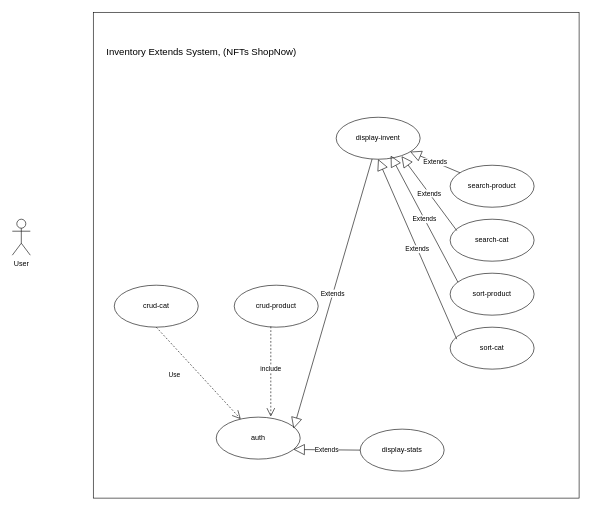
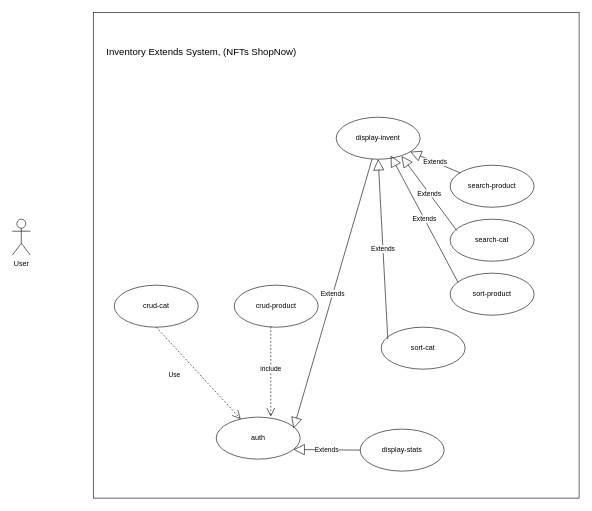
  <mxCell id="0" />
  <mxCell id="1" parent="0" />
  <mxCell id="2" value="" style="whiteSpace=wrap;html=1;aspect=fixed;" parent="1" vertex="1"><mxGeometry x="155" y="20" width="810" height="810" as="geometry" /></mxCell>
  <mxCell id="3" value="Inventory Extends System, (NFTs ShopNow)" style="text;html=1;resizable=0;autosize=1;align=center;verticalAlign=middle;points=[];fillColor=none;strokeColor=none;rounded=0;fontSize=16;" parent="1" vertex="1"><mxGeometry x="150" y="75" width="370" height="20" as="geometry" /></mxCell>
  <mxCell id="4" value="User" style="shape=umlActor;verticalLabelPosition=bottom;verticalAlign=top;html=1;outlineConnect=0;" parent="1" vertex="1"><mxGeometry x="20" y="365" width="30" height="60" as="geometry" /></mxCell>
  <mxCell id="5" value="crud-product" style="ellipse;whiteSpace=wrap;html=1;" parent="1" vertex="1"><mxGeometry x="390" y="475" width="140" height="70" as="geometry" /></mxCell>
  <mxCell id="6" value="auth" style="ellipse;whiteSpace=wrap;html=1;" parent="1" vertex="1"><mxGeometry x="360" y="695" width="140" height="70" as="geometry" /></mxCell>
  <mxCell id="7" value="search-cat" style="ellipse;whiteSpace=wrap;html=1;" parent="1" vertex="1"><mxGeometry x="750" y="365" width="140" height="70" as="geometry" /></mxCell>
  <mxCell id="8" value="search-product" style="ellipse;whiteSpace=wrap;html=1;" parent="1" vertex="1"><mxGeometry x="750" y="275" width="140" height="70" as="geometry" /></mxCell>
  <mxCell id="9" value="crud-cat" style="ellipse;whiteSpace=wrap;html=1;" parent="1" vertex="1"><mxGeometry x="190" y="475" width="140" height="70" as="geometry" /></mxCell>
  <mxCell id="10" value="sort-product" style="ellipse;whiteSpace=wrap;html=1;" parent="1" vertex="1"><mxGeometry x="750" y="455" width="140" height="70" as="geometry" /></mxCell>
- <mxCell id="11" value="sort-cat" style="ellipse;whiteSpace=wrap;html=1;" parent="1" vertex="1"><mxGeometry x="750" y="545" width="140" height="70" as="geometry" /></mxCell>
+ <mxCell id="11" value="sort-cat" style="ellipse;whiteSpace=wrap;html=1;" parent="1" vertex="1"><mxGeometry x="635" y="545" width="140" height="70" as="geometry" /></mxCell>
  <mxCell id="12" value="display-invent" style="ellipse;whiteSpace=wrap;html=1;" parent="1" vertex="1"><mxGeometry x="560" y="195" width="140" height="70" as="geometry" /></mxCell>
  <mxCell id="13" value="Extends" style="endArrow=block;endSize=16;endFill=0;html=1;rounded=0;" parent="1" source="8" target="12" edge="1"><mxGeometry width="160" relative="1" as="geometry"><mxPoint x="730" y="305" as="sourcePoint" /><mxPoint x="620" y="305" as="targetPoint" /></mxGeometry></mxCell>
  <mxCell id="14" value="Extends" style="endArrow=block;endSize=16;endFill=0;html=1;rounded=0;exitX=0.079;exitY=0.271;exitDx=0;exitDy=0;exitPerimeter=0;entryX=0.779;entryY=0.929;entryDx=0;entryDy=0;entryPerimeter=0;" parent="1" source="7" target="12" edge="1"><mxGeometry width="160" relative="1" as="geometry"><mxPoint x="750.004" y="354.996" as="sourcePoint" /><mxPoint x="667.194" y="320.025" as="targetPoint" /></mxGeometry></mxCell>
  <mxCell id="15" value="Extends" style="endArrow=block;endSize=16;endFill=0;html=1;rounded=0;exitX=0.093;exitY=0.214;exitDx=0;exitDy=0;exitPerimeter=0;entryX=0.65;entryY=0.914;entryDx=0;entryDy=0;entryPerimeter=0;" parent="1" source="10" target="12" edge="1"><mxGeometry width="160" relative="1" as="geometry"><mxPoint x="750" y="456.97" as="sourcePoint" /><mxPoint x="658" y="333.03" as="targetPoint" /></mxGeometry></mxCell>
  <mxCell id="16" value="Extends" style="endArrow=block;endSize=16;endFill=0;html=1;rounded=0;exitX=0.079;exitY=0.286;exitDx=0;exitDy=0;exitPerimeter=0;entryX=0.5;entryY=1;entryDx=0;entryDy=0;" parent="1" source="11" target="12" edge="1"><mxGeometry width="160" relative="1" as="geometry"><mxPoint x="742.02" y="516" as="sourcePoint" /><mxPoint x="630" y="305" as="targetPoint" /></mxGeometry></mxCell>
  <mxCell id="17" value="include" style="endArrow=open;endSize=12;dashed=1;html=1;rounded=0;exitX=0.436;exitY=0.986;exitDx=0;exitDy=0;exitPerimeter=0;entryX=0.65;entryY=-0.014;entryDx=0;entryDy=0;entryPerimeter=0;" parent="1" source="5" target="6" edge="1"><mxGeometry x="-0.054" width="160" relative="1" as="geometry"><mxPoint x="370" y="605" as="sourcePoint" /><mxPoint x="530" y="605" as="targetPoint" /><Array as="points"><mxPoint x="451" y="605" /></Array><mxPoint as="offset" /></mxGeometry></mxCell>
  <mxCell id="18" value="Use" style="endArrow=open;endSize=12;dashed=1;html=1;rounded=0;exitX=0.5;exitY=1;exitDx=0;exitDy=0;" parent="1" source="9" target="6" edge="1"><mxGeometry x="-0.239" y="-32" width="160" relative="1" as="geometry"><mxPoint x="320.04" y="554.02" as="sourcePoint" /><mxPoint x="270" y="704.02" as="targetPoint" /><mxPoint as="offset" /></mxGeometry></mxCell>
  <mxCell id="19" value="Extends" style="endArrow=block;endSize=16;endFill=0;html=1;rounded=0;entryX=0.921;entryY=0.271;entryDx=0;entryDy=0;entryPerimeter=0;" parent="1" source="12" target="6" edge="1"><mxGeometry width="160" relative="1" as="geometry"><mxPoint x="721.06" y="665.02" as="sourcePoint" /><mxPoint x="590" y="365" as="targetPoint" /></mxGeometry></mxCell>
  <mxCell id="20" value="display-stats" style="ellipse;whiteSpace=wrap;html=1;" parent="1" vertex="1"><mxGeometry x="600" y="715" width="140" height="70" as="geometry" /></mxCell>
  <mxCell id="21" value="Extends" style="endArrow=block;endSize=16;endFill=0;html=1;rounded=0;entryX=0.921;entryY=0.771;entryDx=0;entryDy=0;entryPerimeter=0;exitX=0;exitY=0.5;exitDx=0;exitDy=0;" parent="1" source="20" target="6" edge="1"><mxGeometry width="160" relative="1" as="geometry"><mxPoint x="650.95" y="445.003" as="sourcePoint" /><mxPoint x="520" y="894.34" as="targetPoint" /></mxGeometry></mxCell>
